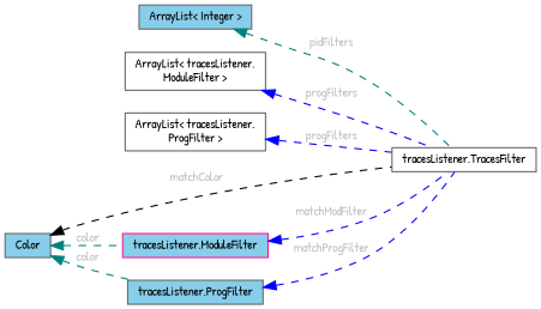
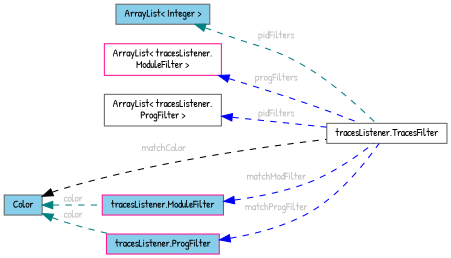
  digraph {
    fontname="Patrick Hand"
    rankdir=LR
    node [color=gray40 fillcolor=skyblue fontname="Patrick Hand" fontsize=10 shape=box style=filled]
    edge [color=blue dir=back fontcolor=grey fontname="Patrick Hand" fontsize=10 labelfontname=Helvetica labelfontsize=10 style=dashed]
    n1 [fillcolor=white fontcolor=black height=0.2 label="tracesListener.TracesFilter" width=0.4]
    n2 [height=0.2 label="ArrayList\< Integer \>" width=0.4]
-   n3 [fillcolor=white height=0.2 label="ArrayList\< tracesListener.\lModuleFilter \>" width=0.4]
+   n3 [color=deeppink fillcolor=white height=0.2 label="ArrayList\< tracesListener.\lModuleFilter \>" width=0.4]
    n4 [fillcolor=white height=0.2 label="ArrayList\< tracesListener.\lProgFilter \>" width=0.4]
    n5 [color=deeppink height=0.2 label="tracesListener.ModuleFilter" width=0.4]
    n6 [height=0.2 label=Color width=0.4]
-   n7 [height=0.2 label="tracesListener.ProgFilter" width=0.4]
+   n7 [color=deeppink height=0.2 label="tracesListener.ProgFilter" width=0.4]
    n2 -> n1 [color=teal label=" pidFilters"]
    n3 -> n1 [label=" progFilters"]
-   n4 -> n1 [label=" progFilters"]
+   n4 -> n1 [label=" pidFilters"]
    n5 -> n1 [label=" matchModFilter"]
    n6 -> n1 [color=black label=" matchColor"]
    n6 -> n5 [color=teal label=" color"]
    n6 -> n7 [color=teal label=" color"]
    n7 -> n1 [label=" matchProgFilter"]
  }
